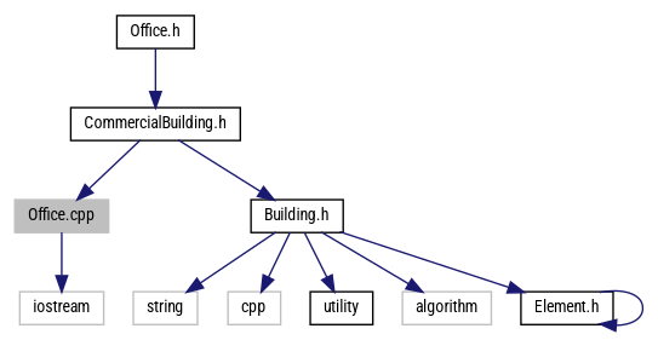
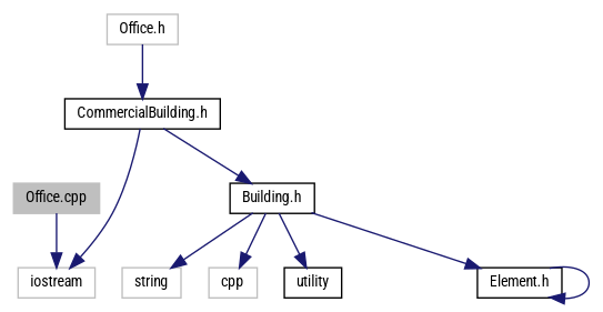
  digraph {
    fontname="Roboto Condensed"
    node [color=grey75 fillcolor=white fontname="Roboto Condensed" fontsize=10 shape=record style=filled]
    edge [color=midnightblue fontname="Roboto Condensed" fontsize=10 labelfontname=Helvetica labelfontsize=10 style=solid]
    n1 [fillcolor=grey75 fontcolor=black height=0.2 label="Office.cpp" width=0.4]
    n2 [height=0.2 label=iostream width=0.4]
-   n3 [color=black height=0.2 label="Office.h" width=0.4]
+   n3 [height=0.2 label="Office.h" width=0.4]
    n4 [color=black height=0.2 label="CommercialBuilding.h" width=0.4]
    n5 [color=black height=0.2 label="Building.h" width=0.4]
    n6 [height=0.2 label=string width=0.4]
    n7 [height=0.2 label=cpp width=0.4]
    n8 [color=black height=0.2 label=utility width=0.4]
-   n9 [height=0.2 label=algorithm width=0.4]
    n10 [color=black height=0.2 label="Element.h" width=0.4]
    n1 -> n2
    n3 -> n4
-   n4 -> n1
+   n4 -> n2
    n4 -> n5
    n5 -> n6
    n5 -> n7
    n5 -> n8
-   n5 -> n9
    n5 -> n10
    n10 -> n10
  }
